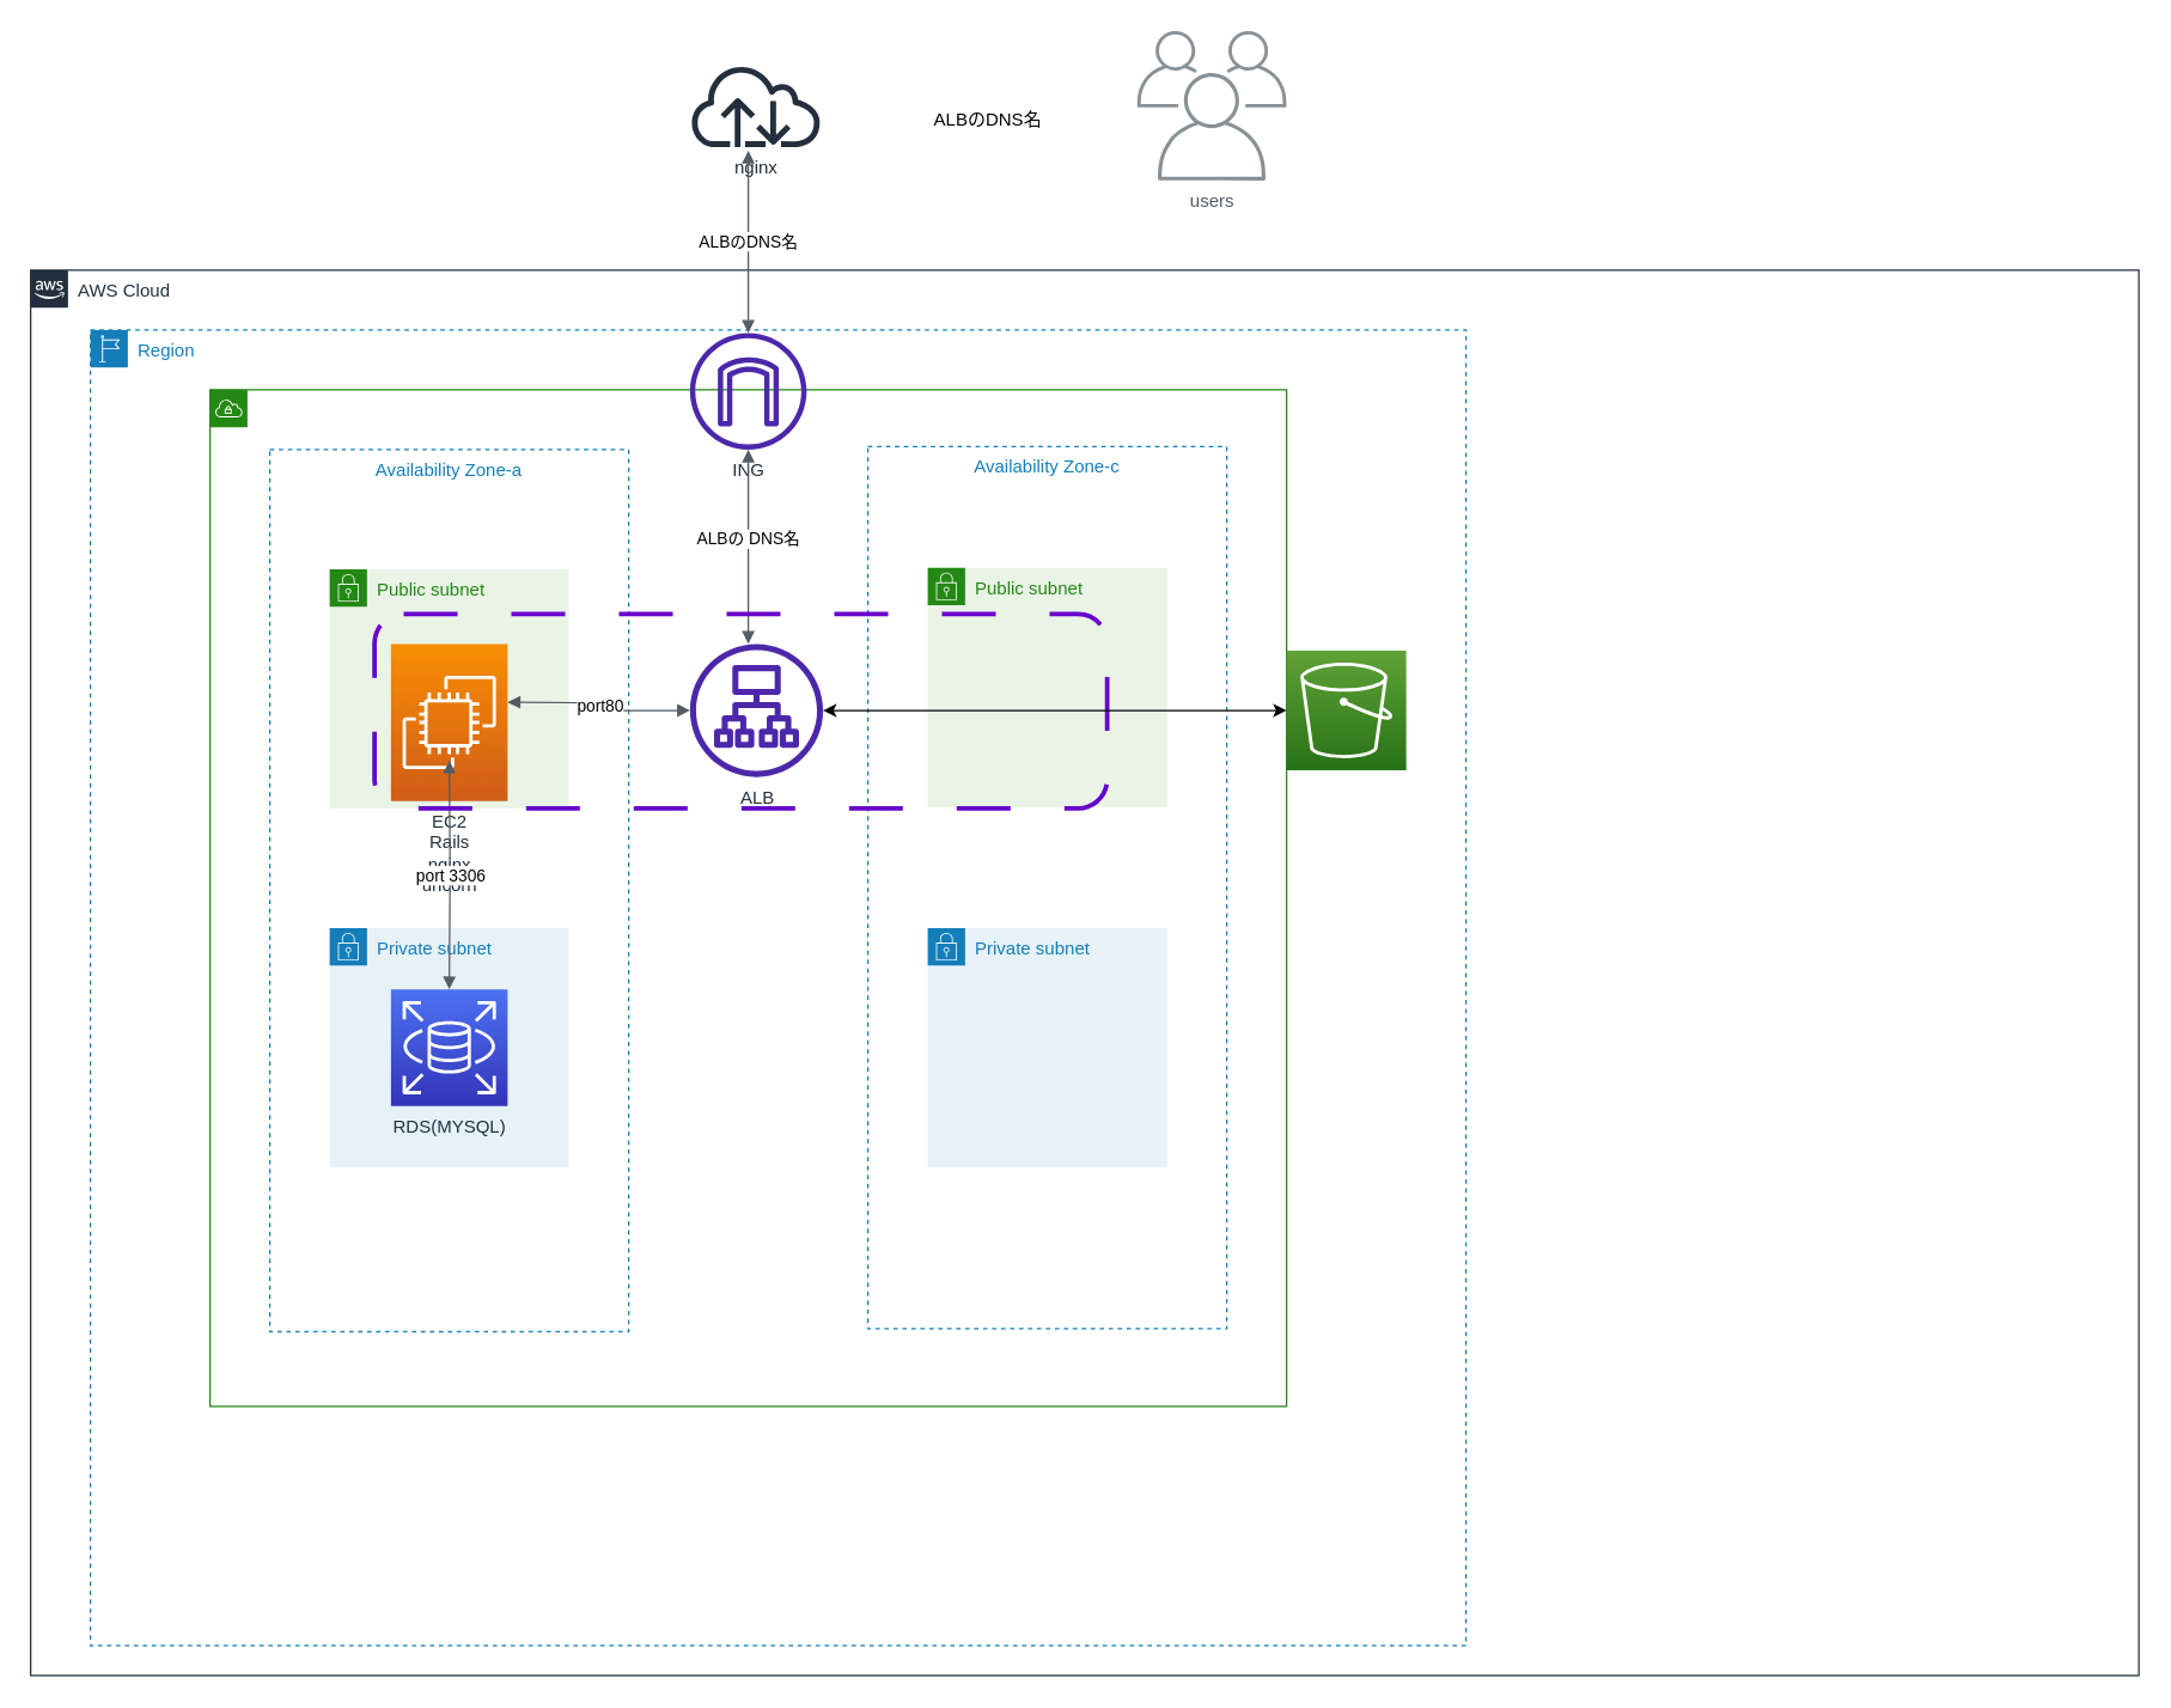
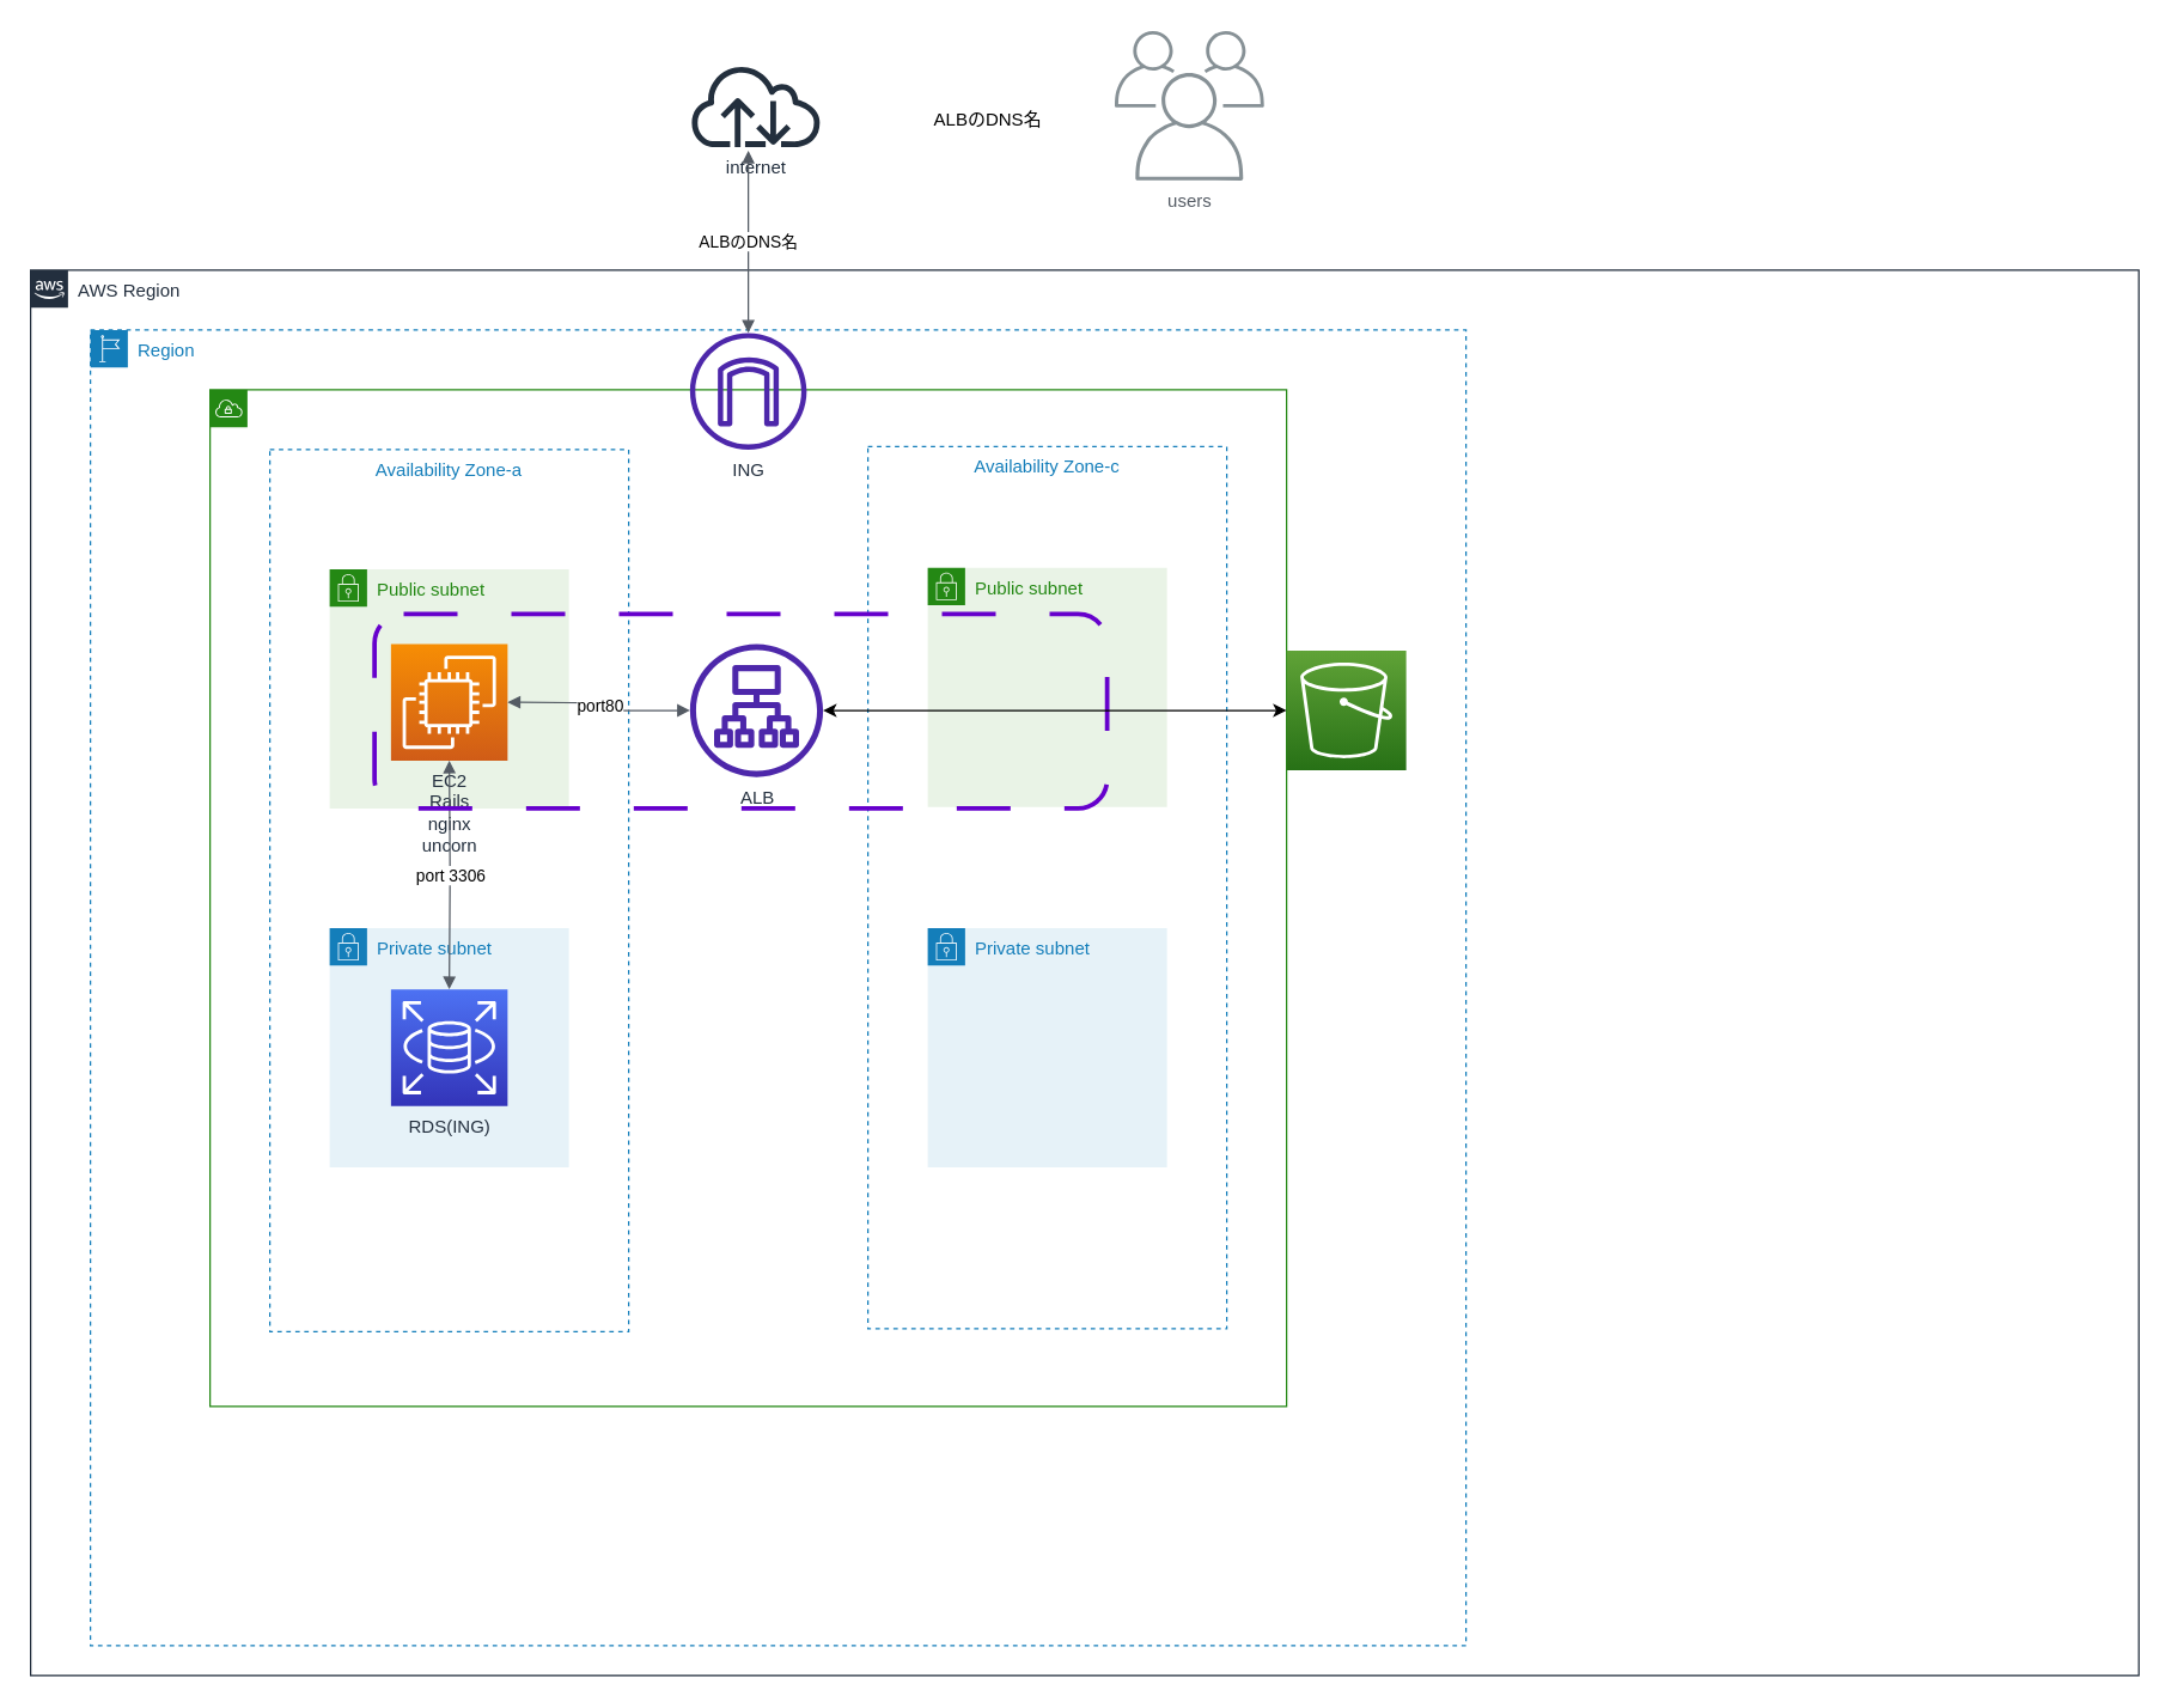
  <mxCell id="0" />
  <mxCell id="1" parent="0" />
- <mxCell id="2" value="AWS Cloud" style="points=[[0,0],[0.25,0],[0.5,0],[0.75,0],[1,0],[1,0.25],[1,0.5],[1,0.75],[1,1],[0.75,1],[0.5,1],[0.25,1],[0,1],[0,0.75],[0,0.5],[0,0.25]];outlineConnect=0;gradientColor=none;html=1;whiteSpace=wrap;fontSize=12;fontStyle=0;container=1;pointerEvents=0;collapsible=0;recursiveResize=0;shape=mxgraph.aws4.group;grIcon=mxgraph.aws4.group_aws_cloud_alt;strokeColor=#232F3E;fillColor=none;verticalAlign=top;align=left;spacingLeft=30;fontColor=#232F3E;dashed=0;" parent="1" vertex="1"><mxGeometry x="20" y="180" width="1410" height="940" as="geometry" /></mxCell>
+ <mxCell id="2" value="AWS Region" style="points=[[0,0],[0.25,0],[0.5,0],[0.75,0],[1,0],[1,0.25],[1,0.5],[1,0.75],[1,1],[0.75,1],[0.5,1],[0.25,1],[0,1],[0,0.75],[0,0.5],[0,0.25]];outlineConnect=0;gradientColor=none;html=1;whiteSpace=wrap;fontSize=12;fontStyle=0;container=1;pointerEvents=0;collapsible=0;recursiveResize=0;shape=mxgraph.aws4.group;grIcon=mxgraph.aws4.group_aws_cloud_alt;strokeColor=#232F3E;fillColor=none;verticalAlign=top;align=left;spacingLeft=30;fontColor=#232F3E;dashed=0;" parent="1" vertex="1"><mxGeometry x="20" y="180" width="1410" height="940" as="geometry" /></mxCell>
  <mxCell id="3" value="Region" style="points=[[0,0],[0.25,0],[0.5,0],[0.75,0],[1,0],[1,0.25],[1,0.5],[1,0.75],[1,1],[0.75,1],[0.5,1],[0.25,1],[0,1],[0,0.75],[0,0.5],[0,0.25]];outlineConnect=0;gradientColor=none;html=1;whiteSpace=wrap;fontSize=12;fontStyle=0;container=1;pointerEvents=0;collapsible=0;recursiveResize=0;shape=mxgraph.aws4.group;grIcon=mxgraph.aws4.group_region;strokeColor=#147EBA;fillColor=none;verticalAlign=top;align=left;spacingLeft=30;fontColor=#147EBA;dashed=1;" parent="2" vertex="1"><mxGeometry x="40" y="40" width="920" height="880" as="geometry" /></mxCell>
  <mxCell id="4" value="" style="points=[[0,0],[0.25,0],[0.5,0],[0.75,0],[1,0],[1,0.25],[1,0.5],[1,0.75],[1,1],[0.75,1],[0.5,1],[0.25,1],[0,1],[0,0.75],[0,0.5],[0,0.25]];outlineConnect=0;gradientColor=none;html=1;whiteSpace=wrap;fontSize=12;fontStyle=0;container=1;pointerEvents=0;collapsible=0;recursiveResize=0;shape=mxgraph.aws4.group;grIcon=mxgraph.aws4.group_vpc;strokeColor=#248814;fillColor=none;verticalAlign=top;align=left;spacingLeft=30;fontColor=#AAB7B8;dashed=0;" parent="3" vertex="1"><mxGeometry x="80" y="40" width="720" height="680" as="geometry" /></mxCell>
  <mxCell id="5" value="Availability Zone-a" style="fillColor=none;strokeColor=#147EBA;dashed=1;verticalAlign=top;fontStyle=0;fontColor=#147EBA;" parent="4" vertex="1"><mxGeometry x="40" y="40" width="240" height="590" as="geometry" /></mxCell>
  <mxCell id="6" value="Availability Zone-c" style="fillColor=none;strokeColor=#147EBA;dashed=1;verticalAlign=top;fontStyle=0;fontColor=#147EBA;" parent="4" vertex="1"><mxGeometry x="440" y="38" width="240" height="590" as="geometry" /></mxCell>
  <mxCell id="7" value="Public subnet" style="points=[[0,0],[0.25,0],[0.5,0],[0.75,0],[1,0],[1,0.25],[1,0.5],[1,0.75],[1,1],[0.75,1],[0.5,1],[0.25,1],[0,1],[0,0.75],[0,0.5],[0,0.25]];outlineConnect=0;gradientColor=none;html=1;whiteSpace=wrap;fontSize=12;fontStyle=0;container=1;pointerEvents=0;collapsible=0;recursiveResize=0;shape=mxgraph.aws4.group;grIcon=mxgraph.aws4.group_security_group;grStroke=0;strokeColor=#248814;fillColor=#E9F3E6;verticalAlign=top;align=left;spacingLeft=30;fontColor=#248814;dashed=0;" parent="4" vertex="1"><mxGeometry x="80" y="120" width="160" height="160" as="geometry" /></mxCell>
- <mxCell id="8" value="EC2&lt;br&gt;Rails&lt;br&gt;nginx&lt;br&gt;uncorn" style="sketch=0;points=[[0,0,0],[0.25,0,0],[0.5,0,0],[0.75,0,0],[1,0,0],[0,1,0],[0.25,1,0],[0.5,1,0],[0.75,1,0],[1,1,0],[0,0.25,0],[0,0.5,0],[0,0.75,0],[1,0.25,0],[1,0.5,0],[1,0.75,0]];outlineConnect=0;fontColor=#232F3E;gradientColor=#F78E04;gradientDirection=north;fillColor=#D05C17;strokeColor=#ffffff;dashed=0;verticalLabelPosition=bottom;verticalAlign=top;align=center;html=1;fontSize=12;fontStyle=0;aspect=fixed;shape=mxgraph.aws4.resourceIcon;resIcon=mxgraph.aws4.ec2;" parent="7" vertex="1"><mxGeometry x="41" y="50" width="78" height="105" as="geometry" /></mxCell>
+ <mxCell id="8" value="EC2&lt;br&gt;Rails&lt;br&gt;nginx&lt;br&gt;uncorn" style="sketch=0;points=[[0,0,0],[0.25,0,0],[0.5,0,0],[0.75,0,0],[1,0,0],[0,1,0],[0.25,1,0],[0.5,1,0],[0.75,1,0],[1,1,0],[0,0.25,0],[0,0.5,0],[0,0.75,0],[1,0.25,0],[1,0.5,0],[1,0.75,0]];outlineConnect=0;fontColor=#232F3E;gradientColor=#F78E04;gradientDirection=north;fillColor=#D05C17;strokeColor=#ffffff;dashed=0;verticalLabelPosition=bottom;verticalAlign=top;align=center;html=1;fontSize=12;fontStyle=0;aspect=fixed;shape=mxgraph.aws4.resourceIcon;resIcon=mxgraph.aws4.ec2;" parent="7" vertex="1"><mxGeometry x="41" y="50" width="78" height="78" as="geometry" /></mxCell>
  <mxCell id="9" value="Public subnet" style="points=[[0,0],[0.25,0],[0.5,0],[0.75,0],[1,0],[1,0.25],[1,0.5],[1,0.75],[1,1],[0.75,1],[0.5,1],[0.25,1],[0,1],[0,0.75],[0,0.5],[0,0.25]];outlineConnect=0;gradientColor=none;html=1;whiteSpace=wrap;fontSize=12;fontStyle=0;container=1;pointerEvents=0;collapsible=0;recursiveResize=0;shape=mxgraph.aws4.group;grIcon=mxgraph.aws4.group_security_group;grStroke=0;strokeColor=#248814;fillColor=#E9F3E6;verticalAlign=top;align=left;spacingLeft=30;fontColor=#248814;dashed=0;" parent="4" vertex="1"><mxGeometry x="480" y="119" width="160" height="160" as="geometry" /></mxCell>
  <mxCell id="10" value="Private subnet" style="points=[[0,0],[0.25,0],[0.5,0],[0.75,0],[1,0],[1,0.25],[1,0.5],[1,0.75],[1,1],[0.75,1],[0.5,1],[0.25,1],[0,1],[0,0.75],[0,0.5],[0,0.25]];outlineConnect=0;gradientColor=none;html=1;whiteSpace=wrap;fontSize=12;fontStyle=0;container=1;pointerEvents=0;collapsible=0;recursiveResize=0;shape=mxgraph.aws4.group;grIcon=mxgraph.aws4.group_security_group;grStroke=0;strokeColor=#147EBA;fillColor=#E6F2F8;verticalAlign=top;align=left;spacingLeft=30;fontColor=#147EBA;dashed=0;" parent="4" vertex="1"><mxGeometry x="80" y="360" width="160" height="160" as="geometry" /></mxCell>
- <mxCell id="11" value="RDS(MYSQL)" style="sketch=0;points=[[0,0,0],[0.25,0,0],[0.5,0,0],[0.75,0,0],[1,0,0],[0,1,0],[0.25,1,0],[0.5,1,0],[0.75,1,0],[1,1,0],[0,0.25,0],[0,0.5,0],[0,0.75,0],[1,0.25,0],[1,0.5,0],[1,0.75,0]];outlineConnect=0;fontColor=#232F3E;gradientColor=#4D72F3;gradientDirection=north;fillColor=#3334B9;strokeColor=#ffffff;dashed=0;verticalLabelPosition=bottom;verticalAlign=top;align=center;html=1;fontSize=12;fontStyle=0;aspect=fixed;shape=mxgraph.aws4.resourceIcon;resIcon=mxgraph.aws4.rds;" parent="10" vertex="1"><mxGeometry x="41" y="41" width="78" height="78" as="geometry" /></mxCell>
+ <mxCell id="11" value="RDS(ING)" style="sketch=0;points=[[0,0,0],[0.25,0,0],[0.5,0,0],[0.75,0,0],[1,0,0],[0,1,0],[0.25,1,0],[0.5,1,0],[0.75,1,0],[1,1,0],[0,0.25,0],[0,0.5,0],[0,0.75,0],[1,0.25,0],[1,0.5,0],[1,0.75,0]];outlineConnect=0;fontColor=#232F3E;gradientColor=#4D72F3;gradientDirection=north;fillColor=#3334B9;strokeColor=#ffffff;dashed=0;verticalLabelPosition=bottom;verticalAlign=top;align=center;html=1;fontSize=12;fontStyle=0;aspect=fixed;shape=mxgraph.aws4.resourceIcon;resIcon=mxgraph.aws4.rds;" parent="10" vertex="1"><mxGeometry x="41" y="41" width="78" height="78" as="geometry" /></mxCell>
  <mxCell id="12" value="Private subnet" style="points=[[0,0],[0.25,0],[0.5,0],[0.75,0],[1,0],[1,0.25],[1,0.5],[1,0.75],[1,1],[0.75,1],[0.5,1],[0.25,1],[0,1],[0,0.75],[0,0.5],[0,0.25]];outlineConnect=0;gradientColor=none;html=1;whiteSpace=wrap;fontSize=12;fontStyle=0;container=1;pointerEvents=0;collapsible=0;recursiveResize=0;shape=mxgraph.aws4.group;grIcon=mxgraph.aws4.group_security_group;grStroke=0;strokeColor=#147EBA;fillColor=#E6F2F8;verticalAlign=top;align=left;spacingLeft=30;fontColor=#147EBA;dashed=0;" parent="4" vertex="1"><mxGeometry x="480" y="360" width="160" height="160" as="geometry" /></mxCell>
  <mxCell id="13" value="ALB" style="sketch=0;outlineConnect=0;fontColor=#232F3E;gradientColor=none;fillColor=#4D27AA;strokeColor=none;dashed=0;verticalLabelPosition=bottom;verticalAlign=top;align=center;html=1;fontSize=12;fontStyle=0;aspect=fixed;pointerEvents=1;shape=mxgraph.aws4.application_load_balancer;" parent="4" vertex="1"><mxGeometry x="321" y="170" width="89" height="89" as="geometry" /></mxCell>
  <mxCell id="14" value="port 3306" style="edgeStyle=orthogonalEdgeStyle;html=1;endArrow=block;elbow=vertical;startArrow=block;startFill=1;endFill=1;strokeColor=#545B64;rounded=0;exitX=0.5;exitY=1;exitDx=0;exitDy=0;exitPerimeter=0;" parent="4" target="11" edge="1"><mxGeometry width="100" relative="1" as="geometry"><mxPoint x="160" y="248" as="sourcePoint" /><mxPoint x="220" y="320" as="targetPoint" /></mxGeometry></mxCell>
  <mxCell id="15" value="port80" style="edgeStyle=orthogonalEdgeStyle;html=1;endArrow=block;elbow=vertical;startArrow=block;startFill=1;endFill=1;strokeColor=#545B64;rounded=0;" parent="4" target="13" edge="1"><mxGeometry width="100" relative="1" as="geometry"><mxPoint x="199" y="209" as="sourcePoint" /><mxPoint x="310" y="200" as="targetPoint" /></mxGeometry></mxCell>
  <mxCell id="16" value="ING&lt;br&gt;" style="sketch=0;outlineConnect=0;fontColor=#232F3E;gradientColor=none;fillColor=#4D27AA;strokeColor=none;dashed=0;verticalLabelPosition=bottom;verticalAlign=top;align=center;html=1;fontSize=12;fontStyle=0;aspect=fixed;pointerEvents=1;shape=mxgraph.aws4.internet_gateway;" parent="4" vertex="1"><mxGeometry x="321" y="-38" width="78" height="78" as="geometry" /></mxCell>
- <mxCell id="17" value="ALBの DNS名" style="edgeStyle=orthogonalEdgeStyle;html=1;endArrow=block;elbow=vertical;startArrow=block;startFill=1;endFill=1;strokeColor=#545B64;rounded=0;" parent="4" source="16" target="13" edge="1"><mxGeometry x="-0.07" width="100" relative="1" as="geometry"><mxPoint x="260" y="120" as="sourcePoint" /><mxPoint x="360" y="120" as="targetPoint" /><mxPoint as="offset" /><Array as="points"><mxPoint x="360" y="130" /><mxPoint x="360" y="130" /></Array></mxGeometry></mxCell>
  <mxCell id="18" value="" style="rounded=1;html=1;strokeColor=#6600CC;gradientColor=default;fillColor=none;strokeWidth=3;whiteSpace=wrap;portConstraintRotation=0;snapToPoint=0;fixDash=0;container=0;dropTarget=0;metaEdit=0;backgroundOutline=0;movableLabel=0;movable=1;fixedWidth=0;resizeWidth=0;resizeHeight=0;treeFolding=0;treeMoving=0;enumerate=0;comic=0;pointerEvents=1;deletable=1;cloneable=1;fillOpacity=100;imageAspect=1;dashed=1;dashPattern=12 12;" parent="4" vertex="1"><mxGeometry x="110" y="150" width="490" height="130" as="geometry" /></mxCell>
  <mxCell id="19" value="" style="sketch=0;points=[[0,0,0],[0.25,0,0],[0.5,0,0],[0.75,0,0],[1,0,0],[0,1,0],[0.25,1,0],[0.5,1,0],[0.75,1,0],[1,1,0],[0,0.25,0],[0,0.5,0],[0,0.75,0],[1,0.25,0],[1,0.5,0],[1,0.75,0]];outlineConnect=0;fontColor=#232F3E;gradientColor=#60A337;gradientDirection=north;fillColor=#277116;strokeColor=#ffffff;dashed=0;verticalLabelPosition=bottom;verticalAlign=top;align=center;html=1;fontSize=12;fontStyle=0;aspect=fixed;shape=mxgraph.aws4.resourceIcon;resIcon=mxgraph.aws4.s3;" parent="3" vertex="1"><mxGeometry x="800" y="214.5" width="80" height="80" as="geometry" /></mxCell>
  <mxCell id="20" value="" style="endArrow=classic;startArrow=classic;html=1;rounded=0;" edge="1" parent="3" source="13" target="19"><mxGeometry width="50" height="50" relative="1" as="geometry"><mxPoint x="720" y="240" as="sourcePoint" /><mxPoint x="770" y="190" as="targetPoint" /><Array as="points" /></mxGeometry></mxCell>
- <mxCell id="21" value="users" style="sketch=0;outlineConnect=0;gradientColor=none;fontColor=#545B64;strokeColor=none;fillColor=#879196;dashed=0;verticalLabelPosition=bottom;verticalAlign=top;align=center;html=1;fontSize=12;fontStyle=0;aspect=fixed;shape=mxgraph.aws4.illustration_users;pointerEvents=1" parent="1" vertex="1"><mxGeometry x="760" y="20" width="100" height="100" as="geometry" /></mxCell>
- <mxCell id="22" value="nginx&lt;br&gt;" style="sketch=0;outlineConnect=0;fontColor=#232F3E;gradientColor=none;fillColor=#232F3D;strokeColor=none;dashed=0;verticalLabelPosition=bottom;verticalAlign=top;align=center;html=1;fontSize=12;fontStyle=0;aspect=fixed;pointerEvents=1;shape=mxgraph.aws4.internet;" parent="1" vertex="1"><mxGeometry x="460" y="42.31" width="90" height="55.38" as="geometry" /></mxCell>
+ <mxCell id="21" value="users" style="sketch=0;outlineConnect=0;gradientColor=none;fontColor=#545B64;strokeColor=none;fillColor=#879196;dashed=0;verticalLabelPosition=bottom;verticalAlign=top;align=center;html=1;fontSize=12;fontStyle=0;aspect=fixed;shape=mxgraph.aws4.illustration_users;pointerEvents=1" parent="1" vertex="1"><mxGeometry x="745" y="20" width="100" height="100" as="geometry" /></mxCell>
+ <mxCell id="22" value="internet&lt;br&gt;" style="sketch=0;outlineConnect=0;fontColor=#232F3E;gradientColor=none;fillColor=#232F3D;strokeColor=none;dashed=0;verticalLabelPosition=bottom;verticalAlign=top;align=center;html=1;fontSize=12;fontStyle=0;aspect=fixed;pointerEvents=1;shape=mxgraph.aws4.internet;" parent="1" vertex="1"><mxGeometry x="460" y="42.31" width="90" height="55.38" as="geometry" /></mxCell>
  <mxCell id="23" value="ALBのDNS名" style="edgeStyle=orthogonalEdgeStyle;html=1;endArrow=block;elbow=vertical;startArrow=block;startFill=1;endFill=1;strokeColor=#545B64;rounded=0;" parent="1" target="16" edge="1"><mxGeometry width="100" relative="1" as="geometry"><mxPoint x="500" as="sourcePoint" y="100" /><mxPoint x="550" y="130" as="targetPoint" /><Array as="points"><mxPoint x="500" y="120" /><mxPoint x="500" y="120" /></Array></mxGeometry></mxCell>
  <mxCell id="24" value="ALBのDNS名" style="text;html=1;align=center;verticalAlign=middle;resizable=0;points=[];autosize=1;strokeColor=none;fillColor=none;" parent="1" vertex="1"><mxGeometry x="610" y="65" width="100" height="30" as="geometry" /></mxCell>
